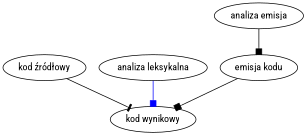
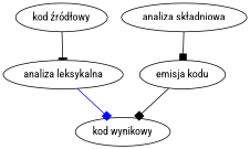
  digraph {
    fontname="Roboto Condensed"
    node [fontname="Roboto Condensed"]
    edge [arrowhead=box color=black fontname="Roboto Condensed"]
    "kod źródłowy"
    "analiza leksykalna"
    "kod wynikowy"
-   "analiza składniowa" [label="analiza emisja"]
+   "analiza składniowa"
    "emisja kodu"
-   "kod źródłowy" -> "kod wynikowy" [arrowhead=tee]
+   "kod źródłowy" -> "analiza leksykalna" [arrowhead=tee]
    "analiza leksykalna" -> "kod wynikowy" [color=blue]
    "analiza składniowa" -> "emisja kodu"
    "emisja kodu" -> "kod wynikowy"
  }
